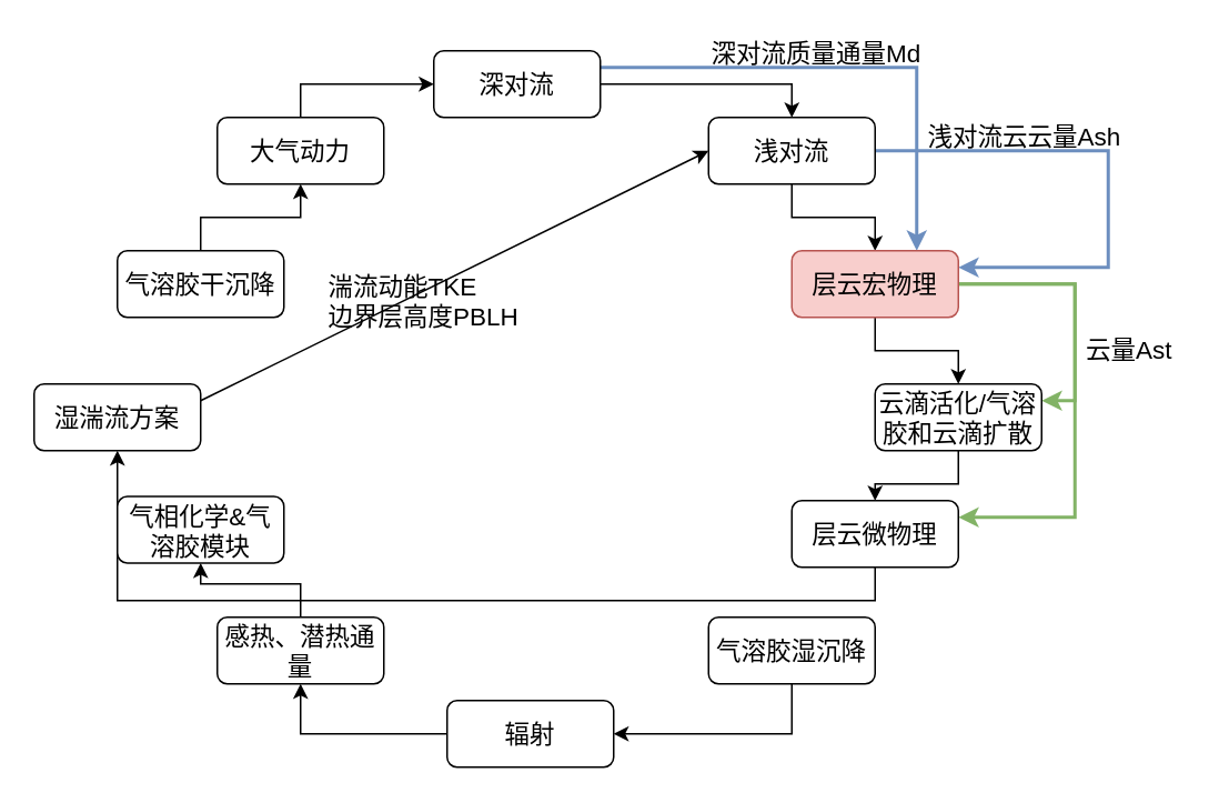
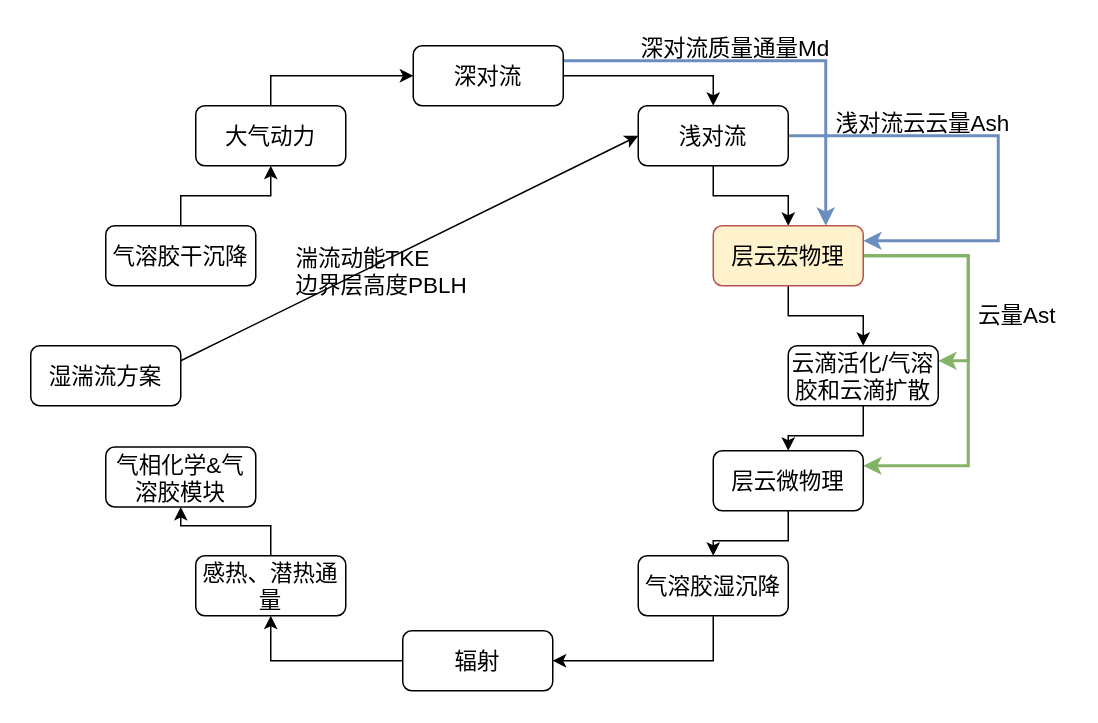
  <mxCell id="0" />
  <mxCell id="1" parent="0" />
  <mxCell id="2" style="edgeStyle=orthogonalEdgeStyle;rounded=0;orthogonalLoop=1;jettySize=auto;html=1;exitX=1;exitY=0.5;exitDx=0;exitDy=0;entryX=0.5;entryY=0;entryDx=0;entryDy=0;fontSize=15;" parent="1" source="4" target="7" edge="1"><mxGeometry relative="1" as="geometry" /></mxCell>
  <mxCell id="3" style="edgeStyle=orthogonalEdgeStyle;rounded=0;orthogonalLoop=1;jettySize=auto;html=1;exitX=1;exitY=0.25;exitDx=0;exitDy=0;entryX=0.75;entryY=0;entryDx=0;entryDy=0;strokeWidth=2;fillColor=#dae8fc;strokeColor=#6c8ebf;fontSize=15;" parent="1" source="4" target="11" edge="1"><mxGeometry relative="1" as="geometry" /></mxCell>
- <mxCell id="4" value="深对流" style="rounded=1;whiteSpace=wrap;html=1;fontSize=15;" parent="1" vertex="1"><mxGeometry x="260" y="30" width="100" height="40" as="geometry" /></mxCell>
+ <mxCell id="4" value="深对流" style="rounded=1;whiteSpace=wrap;html=1;fontSize=15;" parent="1" vertex="1"><mxGeometry x="275" y="30" width="100" height="40" as="geometry" /></mxCell>
  <mxCell id="5" style="edgeStyle=orthogonalEdgeStyle;rounded=0;orthogonalLoop=1;jettySize=auto;html=1;entryX=0.5;entryY=0;entryDx=0;entryDy=0;fontSize=15;" parent="1" source="7" target="11" edge="1"><mxGeometry relative="1" as="geometry" /></mxCell>
  <mxCell id="6" style="edgeStyle=orthogonalEdgeStyle;rounded=0;orthogonalLoop=1;jettySize=auto;html=1;exitX=1;exitY=0.5;exitDx=0;exitDy=0;entryX=1;entryY=0.25;entryDx=0;entryDy=0;strokeWidth=2;fillColor=#dae8fc;strokeColor=#6c8ebf;fontSize=15;" parent="1" source="7" target="11" edge="1"><mxGeometry relative="1" as="geometry"><Array as="points"><mxPoint x="665" y="90" /><mxPoint x="665" y="160" /></Array></mxGeometry></mxCell>
  <mxCell id="7" value="浅对流" style="rounded=1;whiteSpace=wrap;html=1;fontSize=15;" parent="1" vertex="1"><mxGeometry x="425" y="70" width="100" height="40" as="geometry" /></mxCell>
  <mxCell id="8" style="edgeStyle=orthogonalEdgeStyle;rounded=0;orthogonalLoop=1;jettySize=auto;html=1;exitX=0.5;exitY=1;exitDx=0;exitDy=0;entryX=0.5;entryY=0;entryDx=0;entryDy=0;fontSize=15;" parent="1" source="11" target="13" edge="1"><mxGeometry relative="1" as="geometry" /></mxCell>
  <mxCell id="9" style="edgeStyle=orthogonalEdgeStyle;rounded=0;orthogonalLoop=1;jettySize=auto;html=1;exitX=1;exitY=0.5;exitDx=0;exitDy=0;entryX=1;entryY=0.25;entryDx=0;entryDy=0;strokeWidth=2;fillColor=#d5e8d4;strokeColor=#82b366;fontSize=15;" parent="1" source="11" target="13" edge="1"><mxGeometry relative="1" as="geometry" /></mxCell>
  <mxCell id="10" style="edgeStyle=orthogonalEdgeStyle;rounded=0;orthogonalLoop=1;jettySize=auto;html=1;exitX=1;exitY=0.5;exitDx=0;exitDy=0;entryX=1;entryY=0.25;entryDx=0;entryDy=0;strokeWidth=2;fillColor=#d5e8d4;strokeColor=#82b366;fontSize=15;" parent="1" source="11" target="15" edge="1"><mxGeometry relative="1" as="geometry"><Array as="points"><mxPoint x="645" y="170" /><mxPoint x="645" y="310" /></Array></mxGeometry></mxCell>
- <mxCell id="11" value="层云宏物理" style="rounded=1;whiteSpace=wrap;html=1;fillColor=#f8cecc;strokeColor=#b85450;fontSize=15;" parent="1" vertex="1"><mxGeometry x="475" y="150" width="100" height="40" as="geometry" /></mxCell>
+ <mxCell id="11" value="层云宏物理" style="rounded=1;whiteSpace=wrap;html=1;fillColor=#fff2cc;strokeColor=#b85450;fontSize=15;" parent="1" vertex="1"><mxGeometry x="475" y="150" width="100" height="40" as="geometry" /></mxCell>
  <mxCell id="12" style="edgeStyle=orthogonalEdgeStyle;rounded=0;orthogonalLoop=1;jettySize=auto;html=1;exitX=0.5;exitY=1;exitDx=0;exitDy=0;entryX=0.5;entryY=0;entryDx=0;entryDy=0;fontSize=15;" parent="1" source="13" target="15" edge="1"><mxGeometry relative="1" as="geometry" /></mxCell>
  <mxCell id="13" value="云滴活化/气溶胶和云滴扩散" style="rounded=1;whiteSpace=wrap;html=1;fontSize=15;" parent="1" vertex="1"><mxGeometry x="525" y="230" width="100" height="40" as="geometry" /></mxCell>
- <mxCell id="14" style="edgeStyle=orthogonalEdgeStyle;rounded=0;orthogonalLoop=1;jettySize=auto;html=1;exitX=0.5;exitY=1;exitDx=0;exitDy=0;fontSize=15;" parent="1" source="15" target="24" edge="1"><mxGeometry relative="1" as="geometry" /></mxCell>
+ <mxCell id="14" style="edgeStyle=orthogonalEdgeStyle;rounded=0;orthogonalLoop=1;jettySize=auto;html=1;exitX=0.5;exitY=1;exitDx=0;exitDy=0;entryX=0.5;entryY=0;entryDx=0;entryDy=0;fontSize=15;" parent="1" source="15" target="17" edge="1"><mxGeometry relative="1" as="geometry" /></mxCell>
  <mxCell id="15" value="层云微物理" style="rounded=1;whiteSpace=wrap;html=1;fontSize=15;" parent="1" vertex="1"><mxGeometry x="475" y="300" width="100" height="40" as="geometry" /></mxCell>
  <mxCell id="16" style="edgeStyle=orthogonalEdgeStyle;rounded=0;orthogonalLoop=1;jettySize=auto;html=1;exitX=0.5;exitY=1;exitDx=0;exitDy=0;entryX=1;entryY=0.5;entryDx=0;entryDy=0;fontSize=15;" parent="1" source="17" target="19" edge="1"><mxGeometry relative="1" as="geometry" /></mxCell>
  <mxCell id="17" value="气溶胶湿沉降" style="rounded=1;whiteSpace=wrap;html=1;fontSize=15;" parent="1" vertex="1"><mxGeometry x="425" y="370" width="100" height="40" as="geometry" /></mxCell>
  <mxCell id="18" style="edgeStyle=orthogonalEdgeStyle;rounded=0;orthogonalLoop=1;jettySize=auto;html=1;entryX=0.5;entryY=1;entryDx=0;entryDy=0;fontSize=15;" parent="1" source="19" target="21" edge="1"><mxGeometry relative="1" as="geometry" /></mxCell>
  <mxCell id="19" value="辐射" style="rounded=1;whiteSpace=wrap;html=1;fontSize=15;" parent="1" vertex="1"><mxGeometry x="268" y="420" width="100" height="40" as="geometry" /></mxCell>
  <mxCell id="20" style="edgeStyle=orthogonalEdgeStyle;rounded=0;orthogonalLoop=1;jettySize=auto;html=1;exitX=0.5;exitY=0;exitDx=0;exitDy=0;entryX=0.5;entryY=1;entryDx=0;entryDy=0;fontSize=15;" parent="1" source="21" target="22" edge="1"><mxGeometry relative="1" as="geometry" /></mxCell>
  <mxCell id="21" value="感热、潜热通量" style="rounded=1;whiteSpace=wrap;html=1;fontSize=15;" parent="1" vertex="1"><mxGeometry x="130" y="370" width="100" height="40" as="geometry" /></mxCell>
  <mxCell id="22" value="气相化学&amp;amp;气溶胶模块" style="rounded=1;whiteSpace=wrap;html=1;fontSize=15;" parent="1" vertex="1"><mxGeometry x="70" y="297.5" width="100" height="40" as="geometry" /></mxCell>
  <mxCell id="23" style="rounded=0;orthogonalLoop=1;jettySize=auto;html=1;exitX=1;exitY=0.25;exitDx=0;exitDy=0;entryX=0;entryY=0.5;entryDx=0;entryDy=0;fontSize=15;" parent="1" source="24" target="7" edge="1"><mxGeometry relative="1" as="geometry" /></mxCell>
  <mxCell id="24" value="湿湍流方案" style="rounded=1;whiteSpace=wrap;html=1;fontSize=15;" parent="1" vertex="1"><mxGeometry x="20" y="230" width="100" height="40" as="geometry" /></mxCell>
  <mxCell id="25" style="edgeStyle=orthogonalEdgeStyle;rounded=0;orthogonalLoop=1;jettySize=auto;html=1;exitX=0.5;exitY=0;exitDx=0;exitDy=0;entryX=0.5;entryY=1;entryDx=0;entryDy=0;fontSize=15;" parent="1" source="26" target="28" edge="1"><mxGeometry relative="1" as="geometry" /></mxCell>
  <mxCell id="26" value="气溶胶干沉降" style="rounded=1;whiteSpace=wrap;html=1;fontSize=15;" parent="1" vertex="1"><mxGeometry x="70" y="150" width="100" height="40" as="geometry" /></mxCell>
  <mxCell id="27" style="edgeStyle=orthogonalEdgeStyle;rounded=0;orthogonalLoop=1;jettySize=auto;html=1;exitX=0.5;exitY=0;exitDx=0;exitDy=0;entryX=0;entryY=0.5;entryDx=0;entryDy=0;fontSize=15;" parent="1" source="28" target="4" edge="1"><mxGeometry relative="1" as="geometry" /></mxCell>
  <mxCell id="28" value="大气动力" style="rounded=1;whiteSpace=wrap;html=1;fontSize=15;" parent="1" vertex="1"><mxGeometry x="130" y="70" width="100" height="40" as="geometry" /></mxCell>
  <mxCell id="29" value="湍流动能TKE&lt;br style=&quot;font-size: 15px;&quot;&gt;边界层高度PBLH&lt;br style=&quot;font-size: 15px;&quot;&gt;" style="text;html=1;resizable=0;points=[];autosize=1;align=left;verticalAlign=top;spacingTop=-4;fontSize=15;" parent="1" vertex="1"><mxGeometry x="195" y="160" width="110" height="30" as="geometry" /></mxCell>
  <mxCell id="30" value="深对流质量通量Md" style="text;html=1;resizable=0;points=[];autosize=1;align=left;verticalAlign=top;spacingTop=-4;fontSize=15;" parent="1" vertex="1"><mxGeometry x="425" y="20" width="120" height="20" as="geometry" /></mxCell>
  <mxCell id="31" value="浅对流云云量Ash" style="text;html=1;resizable=0;points=[];autosize=1;align=left;verticalAlign=top;spacingTop=-4;fontSize=15;" parent="1" vertex="1"><mxGeometry x="555" y="70" width="110" height="20" as="geometry" /></mxCell>
  <mxCell id="32" value="云量Ast" style="text;html=1;resizable=0;points=[];autosize=1;align=left;verticalAlign=top;spacingTop=-4;fontSize=15;" parent="1" vertex="1"><mxGeometry x="650" y="198" width="60" height="20" as="geometry" /></mxCell>
